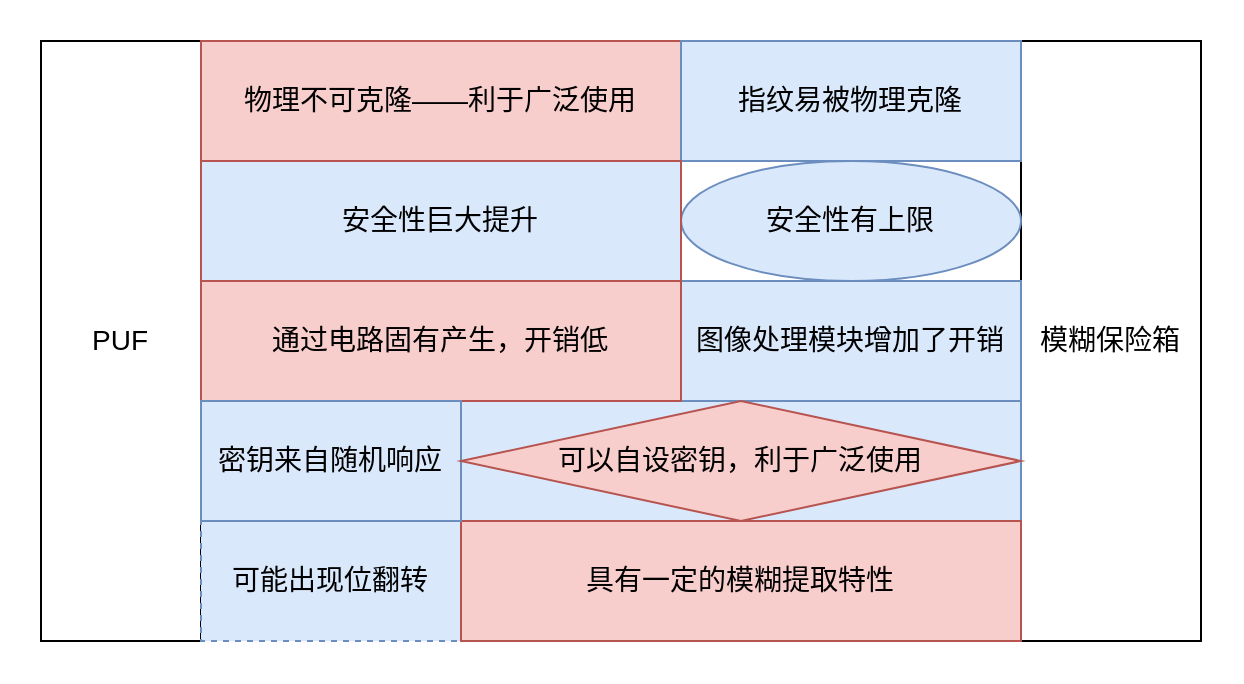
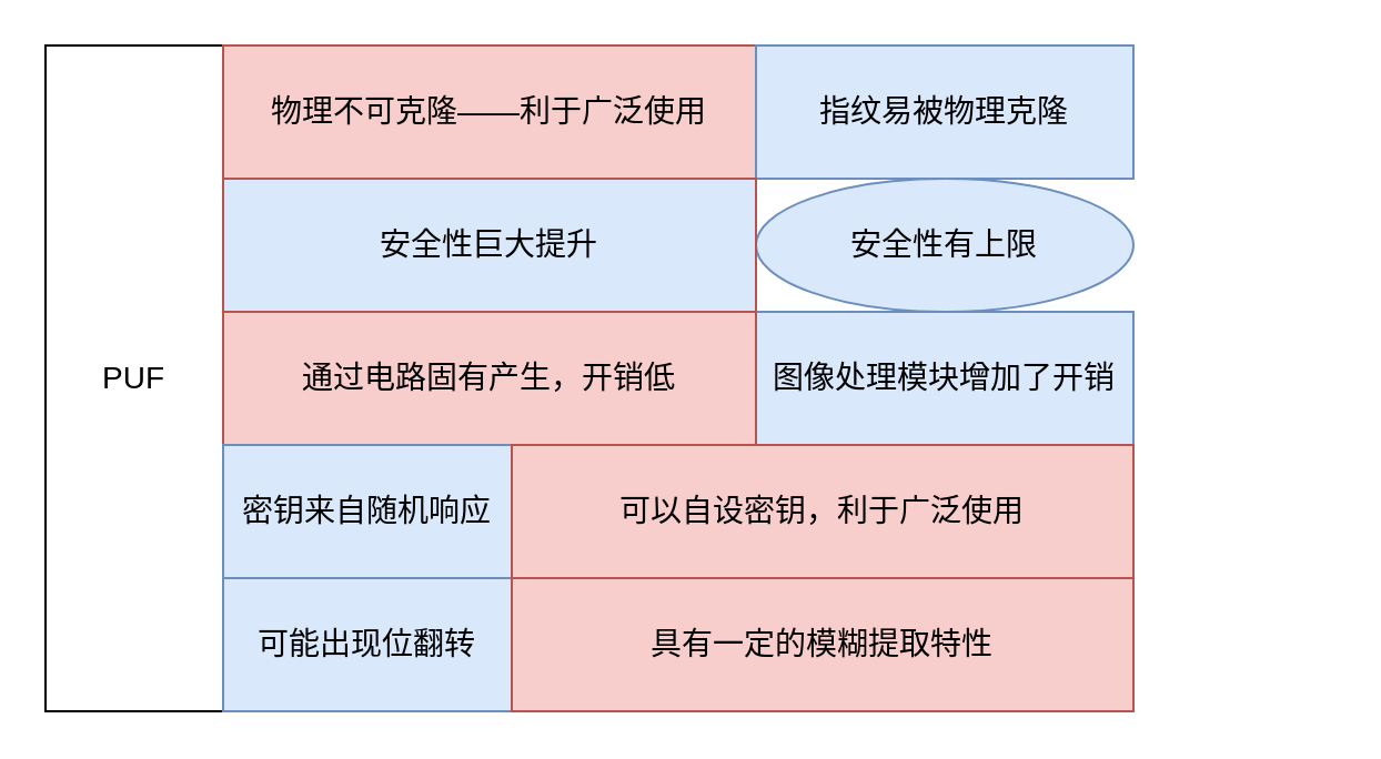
  <mxCell id="0" />
  <mxCell id="1" parent="0" />
  <mxCell id="2" value="PUF" style="rounded=0;whiteSpace=wrap;html=1;fontSize=14;" parent="1" vertex="1"><mxGeometry x="20" y="20" width="80" height="300" as="geometry" /></mxCell>
- <mxCell id="3" value="模糊保险箱" style="rounded=0;whiteSpace=wrap;html=1;fontSize=14;" parent="1" vertex="1"><mxGeometry x="510" y="20" width="90" height="300" as="geometry" /></mxCell>
  <mxCell id="4" value="物理不可克隆——利于广泛使用" style="rounded=0;whiteSpace=wrap;html=1;fontSize=14;fillColor=#f8cecc;strokeColor=#b85450;" parent="1" vertex="1"><mxGeometry x="100" y="20" width="240" height="60" as="geometry" /></mxCell>
  <mxCell id="5" value="指纹易被物理克隆" style="rounded=0;whiteSpace=wrap;html=1;fontSize=14;fillColor=#dae8fc;strokeColor=#6c8ebf;" parent="1" vertex="1"><mxGeometry x="340" y="20" width="170" height="60" as="geometry" /></mxCell>
  <mxCell id="6" value="" style="group;fontSize=14;fillColor=#dae8fc;strokeColor=#6c8ebf;container=0;" parent="1" vertex="1" connectable="0"><mxGeometry x="100" y="200" width="410" height="60" as="geometry" /></mxCell>
  <mxCell id="7" value="" style="group;fontSize=14;fillColor=#f8cecc;strokeColor=#b85450;container=0;" parent="1" vertex="1" connectable="0"><mxGeometry x="100" y="140" width="410" height="60" as="geometry" /></mxCell>
  <mxCell id="8" value="安全性有上限" style="ellipse;whiteSpace=wrap;html=1;fontSize=14;fillColor=#dae8fc;strokeColor=#6c8ebf;" parent="1" vertex="1"><mxGeometry x="340" y="80" width="170" height="60" as="geometry" /></mxCell>
  <mxCell id="9" value="安全性巨大提升" style="rounded=0;whiteSpace=wrap;html=1;fontSize=14;fillColor=#dae8fc;strokeColor=#b85450;" parent="1" vertex="1"><mxGeometry x="100" y="80" width="240" height="60" as="geometry" /></mxCell>
- <mxCell id="10" value="可能出现位翻转" style="rounded=0;whiteSpace=wrap;html=1;fontSize=14;fillColor=#dae8fc;strokeColor=#6c8ebf;dashed=1;" vertex="1" parent="1"><mxGeometry x="100" y="260" width="130" height="60" as="geometry" /></mxCell>
+ <mxCell id="10" value="可能出现位翻转" style="rounded=0;whiteSpace=wrap;html=1;fontSize=14;fillColor=#dae8fc;strokeColor=#6c8ebf;" vertex="1" parent="1"><mxGeometry x="100" y="260" width="130" height="60" as="geometry" /></mxCell>
  <mxCell id="11" value="具有一定的模糊提取特性" style="rounded=0;whiteSpace=wrap;html=1;fontSize=14;fillColor=#f8cecc;strokeColor=#b85450;" vertex="1" parent="1"><mxGeometry x="230" y="260" width="280" height="60" as="geometry" /></mxCell>
  <mxCell id="12" value="图像处理模块增加了开销" style="rounded=0;whiteSpace=wrap;html=1;fontSize=14;fillColor=#dae8fc;strokeColor=#6c8ebf;" parent="1" vertex="1"><mxGeometry x="340" y="140" width="170" height="60" as="geometry" /></mxCell>
  <mxCell id="13" value="通过电路固有产生，开销低" style="rounded=0;whiteSpace=wrap;html=1;fontSize=14;fillColor=#f8cecc;strokeColor=#b85450;" parent="1" vertex="1"><mxGeometry x="100" y="140" width="240" height="60" as="geometry" /></mxCell>
  <mxCell id="14" value="密钥来自随机响应" style="rounded=0;whiteSpace=wrap;html=1;fontSize=14;fillColor=#dae8fc;strokeColor=#6c8ebf;" parent="1" vertex="1"><mxGeometry x="100" y="200" width="130" height="60" as="geometry" /></mxCell>
- <mxCell id="15" value="可以自设密钥，利于广泛使用" style="rhombus;whiteSpace=wrap;html=1;fontSize=14;fillColor=#f8cecc;strokeColor=#b85450;" parent="1" vertex="1"><mxGeometry x="230" y="200" width="280" height="60" as="geometry" /></mxCell>
+ <mxCell id="15" value="可以自设密钥，利于广泛使用" style="rounded=0;whiteSpace=wrap;html=1;fontSize=14;fillColor=#f8cecc;strokeColor=#b85450;" parent="1" vertex="1"><mxGeometry x="230" y="200" width="280" height="60" as="geometry" /></mxCell>
